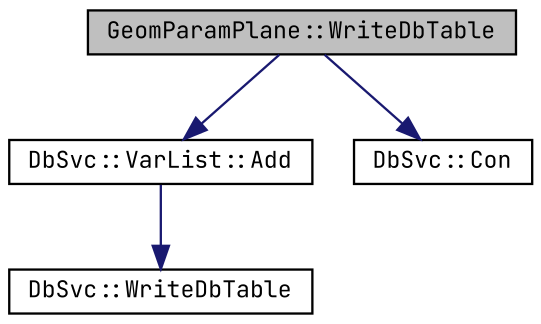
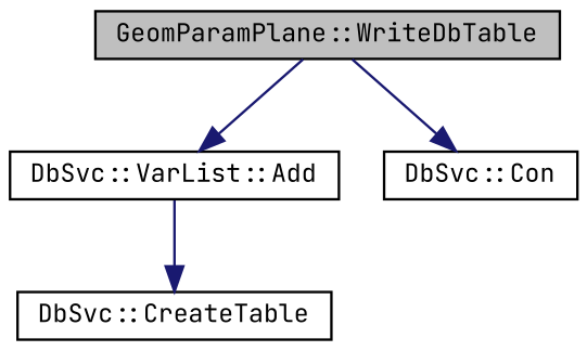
  digraph {
    fontname="JetBrains Mono"
    rankdir=TB
    node [color=black fontname="JetBrains Mono" fontsize=10 shape=record]
    edge [color=midnightblue fontname="JetBrains Mono" fontsize=10 labelfontname=FreeSans labelfontsize=10 style=solid]
    n1 [fillcolor=grey75 fontcolor=black height=0.2 label="GeomParamPlane::WriteDbTable" style=filled width=0.4]
    n2 [height=0.2 label="DbSvc::VarList::Add" width=0.4]
    n3 [height=0.2 label="DbSvc::Con" width=0.4]
-   n4 [height=0.2 label="DbSvc::WriteDbTable" width=0.4]
+   n4 [height=0.2 label="DbSvc::CreateTable" width=0.4]
    n1 -> n2
    n1 -> n3
    n2 -> n4
  }
